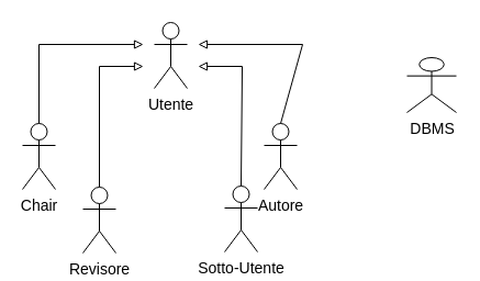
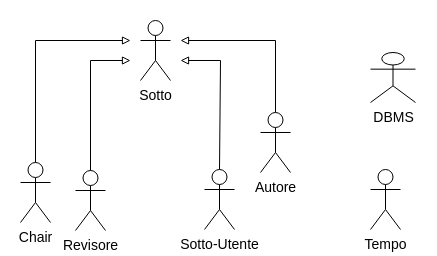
  <mxCell id="0" />
  <mxCell id="1" parent="0" />
- <mxCell id="2" value="&lt;font face=&quot;Helvetica&quot; style=&quot;color: light-dark(rgb(0, 0, 0), rgb(0, 0, 0)); font-size: 14px;&quot;&gt;Autore&lt;/font&gt;" style="shape=umlActor;verticalLabelPosition=bottom;verticalAlign=top;html=1;outlineConnect=0;strokeColor=light-dark(#000000,#000000);fillColor=none;" parent="1" vertex="1"><mxGeometry x="240" y="112" width="30" height="60" as="geometry" /></mxCell>
- <mxCell id="3" value="&lt;font face=&quot;Helvetica&quot; style=&quot;color: light-dark(rgb(0, 0, 0), rgb(0, 0, 0)); font-size: 14px;&quot;&gt;Chair&lt;/font&gt;" style="shape=umlActor;verticalLabelPosition=bottom;verticalAlign=top;html=1;outlineConnect=0;strokeColor=light-dark(#000000,#000000);fillColor=none;" parent="1" vertex="1"><mxGeometry x="20" y="112" width="30" height="60" as="geometry" /></mxCell>
+ <mxCell id="2" value="&lt;font face=&quot;Helvetica&quot; style=&quot;color: light-dark(rgb(0, 0, 0), rgb(0, 0, 0)); font-size: 14px;&quot;&gt;Autore&lt;/font&gt;" style="shape=umlActor;verticalLabelPosition=bottom;verticalAlign=top;html=1;outlineConnect=0;strokeColor=light-dark(#000000,#000000);fillColor=none;" parent="1" vertex="1"><mxGeometry x="260" y="112" width="30" height="60" as="geometry" /></mxCell>
+ <mxCell id="3" value="&lt;font face=&quot;Helvetica&quot; style=&quot;color: light-dark(rgb(0, 0, 0), rgb(0, 0, 0)); font-size: 14px;&quot;&gt;Chair&lt;/font&gt;" style="shape=umlActor;verticalLabelPosition=bottom;verticalAlign=top;html=1;outlineConnect=0;strokeColor=light-dark(#000000,#000000);fillColor=none;" parent="1" vertex="1"><mxGeometry x="20" y="162" width="30" height="60" as="geometry" /></mxCell>
  <mxCell id="4" value="&lt;font face=&quot;Helvetica&quot; style=&quot;color: light-dark(rgb(0, 0, 0), rgb(0, 0, 0)); font-size: 14px;&quot;&gt;Revisore&lt;/font&gt;" style="shape=umlActor;verticalLabelPosition=bottom;verticalAlign=top;html=1;outlineConnect=0;strokeColor=light-dark(#000000,#000000);fillColor=none;" parent="1" vertex="1"><mxGeometry x="75" y="170" width="30" height="60" as="geometry" /></mxCell>
  <mxCell id="5" value="&lt;font face=&quot;Helvetica&quot; style=&quot;color: light-dark(rgb(0, 0, 0), rgb(0, 0, 0)); font-size: 14px;&quot;&gt;Sotto-Utente&lt;/font&gt;" style="shape=umlActor;verticalLabelPosition=bottom;verticalAlign=top;html=1;outlineConnect=0;strokeColor=light-dark(#000000,#000000);fillColor=none;" parent="1" vertex="1"><mxGeometry x="204" y="169" width="30" height="60" as="geometry" /></mxCell>
- <mxCell id="6" value="&lt;font style=&quot;color: light-dark(rgb(0, 0, 0), rgb(0, 0, 0)); font-size: 14px;&quot;&gt;Utente&lt;/font&gt;" style="shape=umlActor;verticalLabelPosition=bottom;verticalAlign=top;html=1;outlineConnect=0;strokeColor=light-dark(#000000,#000000);fillColor=none;" parent="1" vertex="1"><mxGeometry x="140" y="20" width="30" height="60" as="geometry" /></mxCell>
+ <mxCell id="6" value="&lt;font style=&quot;color: light-dark(rgb(0, 0, 0), rgb(0, 0, 0)); font-size: 14px;&quot;&gt;Sotto&lt;/font&gt;" style="shape=umlActor;verticalLabelPosition=bottom;verticalAlign=top;html=1;outlineConnect=0;strokeColor=light-dark(#000000,#000000);fillColor=none;" parent="1" vertex="1"><mxGeometry x="140" y="20" width="30" height="60" as="geometry" /></mxCell>
  <mxCell id="7" value="&lt;font face=&quot;Helvetica&quot; style=&quot;color: light-dark(rgb(0, 0, 0), rgb(0, 0, 0)); font-size: 14px;&quot;&gt;DBMS&lt;/font&gt;" style="shape=umlActor;verticalLabelPosition=bottom;verticalAlign=top;html=1;outlineConnect=0;strokeColor=light-dark(#000000,#000000);fillColor=none;" parent="1" vertex="1"><mxGeometry x="370" y="52" width="45" height="50" as="geometry" /></mxCell>
+ <mxCell id="8" value="&lt;font style=&quot;color: light-dark(rgb(0, 0, 0), rgb(0, 0, 0)); font-size: 14px;&quot;&gt;Tempo&lt;/font&gt;" style="shape=umlActor;verticalLabelPosition=bottom;verticalAlign=top;html=1;outlineConnect=0;strokeColor=light-dark(#000000,#000000);fillColor=none;" parent="1" vertex="1"><mxGeometry x="370" y="169" width="30" height="60" as="geometry" /></mxCell>
  <mxCell id="9" value="" style="endArrow=block;html=1;rounded=0;strokeColor=light-dark(#000000,#000000);endFill=0;strokeWidth=1;startSize=6;jumpSize=6;targetPerimeterSpacing=0;endSize=6;exitX=0.5;exitY=0;exitDx=0;exitDy=0;exitPerimeter=0;" parent="1" edge="1" source="3"><mxGeometry width="50" height="50" relative="1" as="geometry"><mxPoint x="-30" y="40" as="sourcePoint" /><mxPoint x="130" y="40" as="targetPoint" /><Array as="points"><mxPoint x="35" y="40" /></Array></mxGeometry></mxCell>
  <mxCell id="10" value="" style="endArrow=block;html=1;rounded=0;strokeColor=light-dark(#000000,#000000);endFill=0;strokeWidth=1;startSize=6;jumpSize=6;targetPerimeterSpacing=0;endSize=6;" edge="1" parent="1"><mxGeometry width="50" height="50" relative="1" as="geometry"><mxPoint x="90" y="170" as="sourcePoint" /><mxPoint x="130" y="60" as="targetPoint" /><Array as="points"><mxPoint x="90" y="60" /></Array></mxGeometry></mxCell>
  <mxCell id="11" value="" style="endArrow=block;html=1;rounded=0;strokeColor=light-dark(#000000,#000000);endFill=0;strokeWidth=1;startSize=6;jumpSize=6;targetPerimeterSpacing=0;endSize=6;exitX=0.5;exitY=0;exitDx=0;exitDy=0;exitPerimeter=0;" edge="1" parent="1" source="5"><mxGeometry width="50" height="50" relative="1" as="geometry"><mxPoint x="100" y="180" as="sourcePoint" /><mxPoint x="180" y="60" as="targetPoint" /><Array as="points"><mxPoint x="220" y="60" /></Array></mxGeometry></mxCell>
  <mxCell id="12" value="" style="endArrow=block;html=1;rounded=0;strokeColor=light-dark(#000000,#000000);endFill=0;strokeWidth=1;startSize=6;jumpSize=6;targetPerimeterSpacing=0;endSize=6;exitX=0.5;exitY=0;exitDx=0;exitDy=0;exitPerimeter=0;" edge="1" parent="1" source="2"><mxGeometry width="50" height="50" relative="1" as="geometry"><mxPoint x="270" y="110" as="sourcePoint" /><mxPoint x="180" y="40" as="targetPoint" /><Array as="points"><mxPoint x="275" y="40" /></Array></mxGeometry></mxCell>
